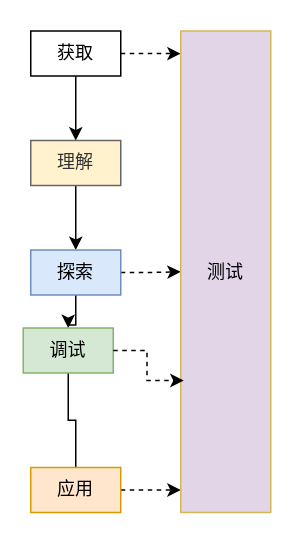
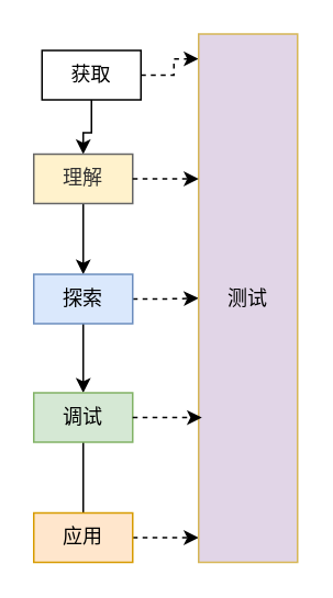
  <mxCell id="0" />
  <mxCell id="1" parent="0" />
  <mxCell id="2" style="edgeStyle=orthogonalEdgeStyle;rounded=0;orthogonalLoop=1;jettySize=auto;html=1;entryX=0.5;entryY=0;entryDx=0;entryDy=0;" edge="1" parent="1" source="4" target="6"><mxGeometry relative="1" as="geometry" /></mxCell>
  <mxCell id="3" style="edgeStyle=orthogonalEdgeStyle;rounded=0;orthogonalLoop=1;jettySize=auto;html=1;entryX=0;entryY=0.047;entryDx=0;entryDy=0;entryPerimeter=0;dashed=1;" edge="1" parent="1" source="4" target="14"><mxGeometry relative="1" as="geometry" /></mxCell>
- <mxCell id="4" value="获取" style="rounded=0;whiteSpace=wrap;html=1;" vertex="1" parent="1"><mxGeometry x="20" y="20" width="60" height="30" as="geometry" /></mxCell>
+ <mxCell id="4" value="获取" style="rounded=0;whiteSpace=wrap;html=1;" vertex="1" parent="1"><mxGeometry x="25" y="30" width="60" height="30" as="geometry" /></mxCell>
  <mxCell id="5" style="edgeStyle=orthogonalEdgeStyle;rounded=0;orthogonalLoop=1;jettySize=auto;html=1;entryX=0.5;entryY=0;entryDx=0;entryDy=0;" edge="1" parent="1" source="6" target="9"><mxGeometry relative="1" as="geometry" /></mxCell>
  <mxCell id="6" value="理解" style="rounded=0;whiteSpace=wrap;html=1;fillColor=#fff2cc;strokeColor=#666666;fontColor=#333333;" vertex="1" parent="1"><mxGeometry x="20" y="93" width="60" height="30" as="geometry" /></mxCell>
  <mxCell id="7" style="edgeStyle=orthogonalEdgeStyle;rounded=0;orthogonalLoop=1;jettySize=auto;html=1;entryX=0.5;entryY=0;entryDx=0;entryDy=0;" edge="1" parent="1" source="9" target="11"><mxGeometry relative="1" as="geometry" /></mxCell>
  <mxCell id="8" style="edgeStyle=orthogonalEdgeStyle;rounded=0;orthogonalLoop=1;jettySize=auto;html=1;exitX=1;exitY=0.5;exitDx=0;exitDy=0;entryX=0;entryY=0.5;entryDx=0;entryDy=0;dashed=1;" edge="1" parent="1" source="9" target="14"><mxGeometry relative="1" as="geometry" /></mxCell>
  <mxCell id="9" value="探索" style="rounded=0;whiteSpace=wrap;html=1;fillColor=#dae8fc;strokeColor=#6c8ebf;" vertex="1" parent="1"><mxGeometry x="20" y="166" width="60" height="30" as="geometry" /></mxCell>
  <mxCell id="10" style="edgeStyle=orthogonalEdgeStyle;rounded=0;orthogonalLoop=1;jettySize=auto;html=1;entryX=0.5;entryY=0;entryDx=0;entryDy=0;endArrow=none;" edge="1" parent="1" source="11" target="13"><mxGeometry relative="1" as="geometry" /></mxCell>
- <mxCell id="11" value="调试" style="rounded=0;whiteSpace=wrap;html=1;fillColor=#d5e8d4;strokeColor=#82b366;" vertex="1" parent="1"><mxGeometry x="15" y="218" width="60" height="30" as="geometry" /></mxCell>
+ <mxCell id="11" value="调试" style="rounded=0;whiteSpace=wrap;html=1;fillColor=#d5e8d4;strokeColor=#82b366;" vertex="1" parent="1"><mxGeometry x="20" y="238" width="60" height="30" as="geometry" /></mxCell>
  <mxCell id="12" value="" style="edgeStyle=orthogonalEdgeStyle;rounded=0;orthogonalLoop=1;jettySize=auto;html=1;dashed=1;" edge="1" parent="1" source="13" target="14"><mxGeometry relative="1" as="geometry"><Array as="points"><mxPoint x="110" y="326" /><mxPoint x="110" y="326" /></Array></mxGeometry></mxCell>
  <mxCell id="13" value="应用" style="rounded=0;whiteSpace=wrap;html=1;fillColor=#ffe6cc;strokeColor=#d79b00;" vertex="1" parent="1"><mxGeometry x="20" y="311" width="60" height="30" as="geometry" /></mxCell>
  <mxCell id="14" value="测试" style="rounded=0;whiteSpace=wrap;html=1;fillColor=#e1d5e7;strokeColor=#d6b656;" vertex="1" parent="1"><mxGeometry x="120" y="20" width="60" height="321" as="geometry" /></mxCell>
+ <mxCell id="15" value="" style="edgeStyle=orthogonalEdgeStyle;rounded=0;orthogonalLoop=1;jettySize=auto;html=1;dashed=1;" edge="1" parent="1" source="6" target="14"><mxGeometry relative="1" as="geometry"><mxPoint x="80" y="115" as="sourcePoint" /><mxPoint x="120" y="188" as="targetPoint" /><Array as="points"><mxPoint x="100" y="108" /><mxPoint x="100" y="108" /></Array></mxGeometry></mxCell>
  <mxCell id="16" style="edgeStyle=orthogonalEdgeStyle;rounded=0;orthogonalLoop=1;jettySize=auto;html=1;exitX=1;exitY=0.5;exitDx=0;exitDy=0;entryX=0.033;entryY=0.726;entryDx=0;entryDy=0;dashed=1;entryPerimeter=0;" edge="1" parent="1" source="11" target="14"><mxGeometry relative="1" as="geometry"><mxPoint x="90" y="195" as="sourcePoint" /><mxPoint x="130" y="195" as="targetPoint" /></mxGeometry></mxCell>
